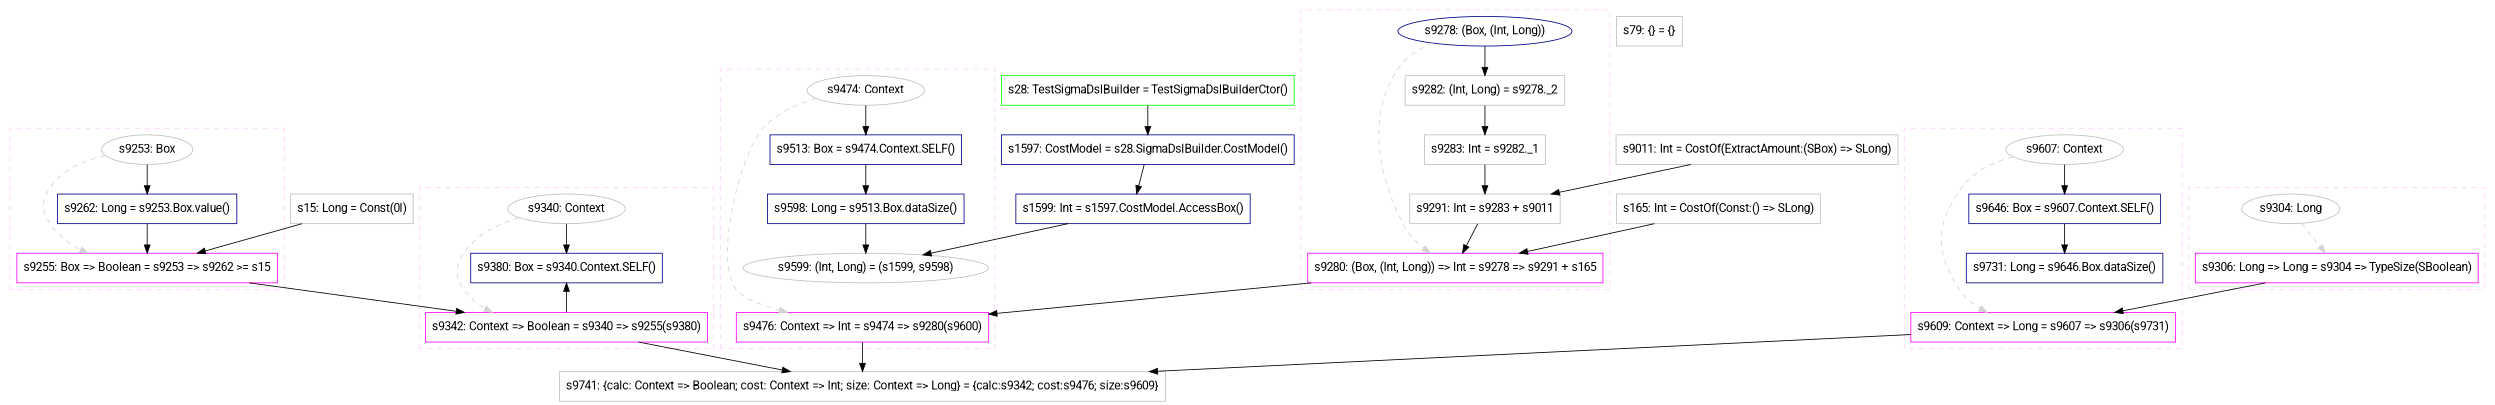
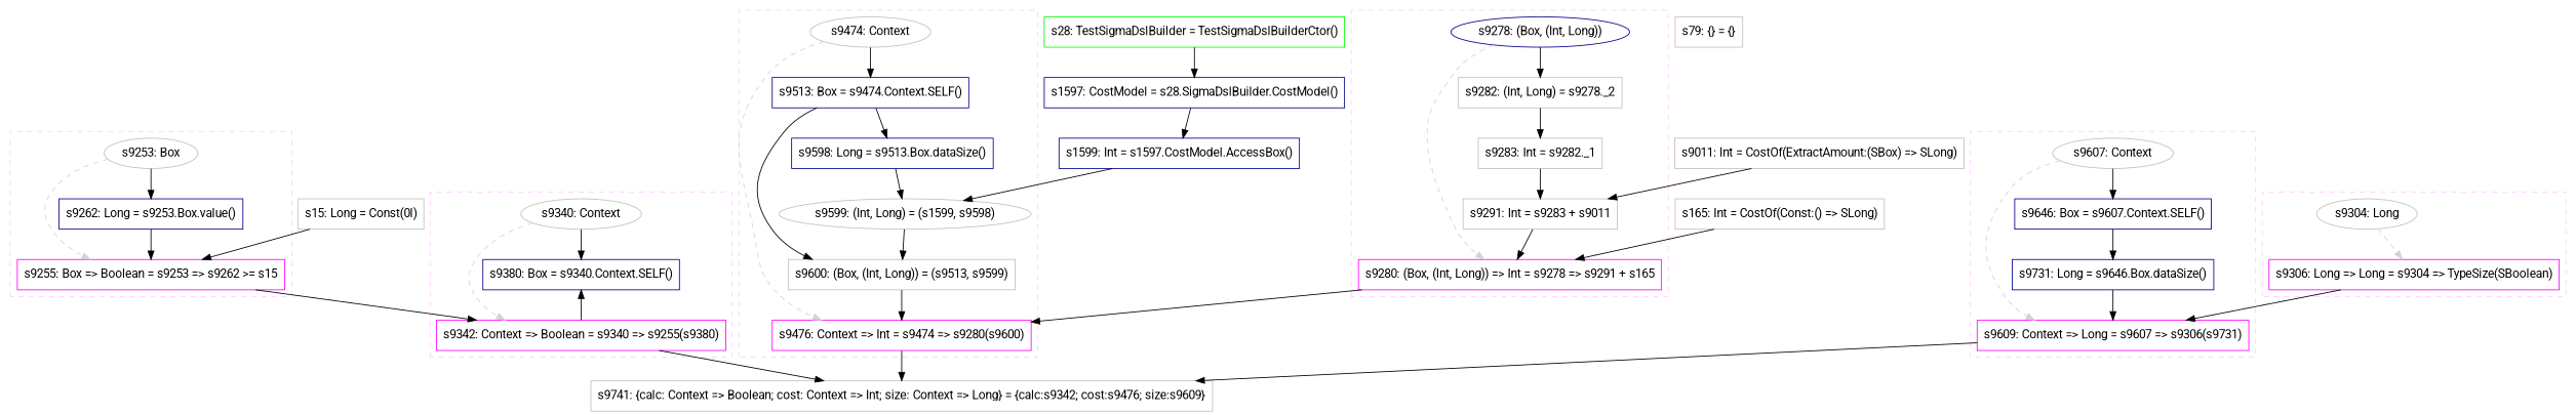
  digraph {
    concentrate=true
    fontname=Roboto
    node [color=gray fillcolor=white fontname=Roboto shape=box style=filled]
    edge [fontname=Roboto style=solid]
    n1 [label="s9253: Box" shape=oval]
    n2 [color=magenta label="s9255: Box => Boolean = s9253 => s9262 >= s15"]
    n3 [color=darkblue label="s9262: Long = s9253.Box.value()"]
    n4 [label="s9340: Context" shape=oval]
    n5 [color=magenta label="s9342: Context => Boolean = s9340 => s9255(s9380)"]
    n6 [color=darkblue label="s9380: Box = s9340.Context.SELF()"]
    n7 [color=darkblue label="s9278: (Box, (Int, Long))" shape=oval]
    n8 [color=magenta label="s9280: (Box, (Int, Long)) => Int = s9278 => s9291 + s165"]
    n9 [label="s9282: (Int, Long) = s9278._2"]
    n10 [label="s9283: Int = s9282._1"]
    n11 [label="s9291: Int = s9283 + s9011"]
    n12 [label="s9474: Context" shape=oval]
    n13 [color=magenta label="s9476: Context => Int = s9474 => s9280(s9600)"]
    n14 [color=darkblue label="s9513: Box = s9474.Context.SELF()"]
    n15 [color=darkblue label="s9598: Long = s9513.Box.dataSize()"]
    n16 [label="s9599: (Int, Long) = (s1599, s9598)" shape=ellipse]
+   n17 [label="s9600: (Box, (Int, Long)) = (s9513, s9599)"]
    n18 [label="s9304: Long" shape=oval]
    n19 [color=magenta label="s9306: Long => Long = s9304 => TypeSize(SBoolean)"]
    n20 [color=magenta label="s9609: Context => Long = s9607 => s9306(s9731)"]
    n21 [label="s9607: Context" shape=oval]
    n22 [color=darkblue label="s9646: Box = s9607.Context.SELF()"]
    n23 [color=darkblue label="s9731: Long = s9646.Box.dataSize()"]
    n24 [label="s9741: {calc: Context => Boolean; cost: Context => Int; size: Context => Long} = {calc:s9342; cost:s9476; size:s9609}"]
    n25 [label="s15: Long = Const(0l)"]
    n26 [color=green label="s28: TestSigmaDslBuilder = TestSigmaDslBuilderCtor()"]
    n27 [color=darkblue label="s1597: CostModel = s28.SigmaDslBuilder.CostModel()"]
    n28 [color=darkblue label="s1599: Int = s1597.CostModel.AccessBox()"]
    n29 [label="s165: Int = CostOf(Const:() => SLong)"]
    n30 [label="s9011: Int = CostOf(ExtractAmount:(SBox) => SLong)"]
    n31 [label="s79: {} = {}"]
    subgraph cluster_1 {
      color="#FFCCFF"
      style=dashed
      n3
      subgraph sub_2 {
        color="#FFCCFF"
        rank=source
        style=dashed
        n1
      }
      subgraph sub_3 {
        color="#FFCCFF"
        rank=sink
        style=dashed
        n2
      }
    }
    subgraph cluster_4 {
      color="#FFCCFF"
      style=dashed
      n6
      subgraph sub_5 {
        color="#FFCCFF"
        rank=source
        style=dashed
        n4
      }
      subgraph sub_6 {
        color="#FFCCFF"
        rank=sink
        style=dashed
        n5
      }
    }
    subgraph cluster_7 {
      color="#FFCCFF"
      style=dashed
      n9
      n10
      n11
      subgraph sub_8 {
        color="#FFCCFF"
        rank=source
        style=dashed
        n7
      }
      subgraph sub_9 {
        color="#FFCCFF"
        rank=sink
        style=dashed
        n8
      }
    }
    subgraph cluster_10 {
      color="#FFCCFF"
      style=dashed
      n14
      n15
      n16
+     n17
      subgraph sub_11 {
        color="#FFCCFF"
        rank=source
        style=dashed
        n12
      }
      subgraph sub_12 {
        color="#FFCCFF"
        rank=sink
        style=dashed
        n13
      }
    }
    subgraph cluster_13 {
      color="#FFCCFF"
      style=dashed
      subgraph sub_14 {
        color="#FFCCFF"
        rank=source
        style=dashed
        n18
      }
      subgraph sub_15 {
        color="#FFCCFF"
        rank=sink
        style=dashed
        n19
      }
    }
    subgraph cluster_16 {
      color="#FFCCFF"
      style=dashed
      n22
      n23
      subgraph sub_17 {
        color="#FFCCFF"
        rank=sink
        style=dashed
        n20
      }
      subgraph sub_18 {
        color="#FFCCFF"
        rank=source
        style=dashed
        n21
      }
    }
    n1 -> n2 [color=lightgray style=dashed weight=0]
    n1 -> n3
    n2 -> n5
    n3 -> n2
    n4 -> n5 [color=lightgray style=dashed weight=0]
    n4 -> n6
    n5 -> n6
    n5 -> n24
    n7 -> n8 [color=lightgray style=dashed weight=0]
    n7 -> n9
    n8 -> n13
    n9 -> n10
    n10 -> n11
    n11 -> n8
    n12 -> n13 [color=lightgray style=dashed weight=0]
    n12 -> n14
    n13 -> n24
    n14 -> n15
+   n14 -> n17
    n15 -> n16
+   n16 -> n17
+   n17 -> n13
    n18 -> n19 [color=lightgray style=dashed weight=0]
    n19 -> n20
    n20 -> n24
    n21 -> n20 [color=lightgray style=dashed weight=0]
    n21 -> n22
    n22 -> n23
+   n23 -> n20
    n25 -> n2
    n26 -> n27
    n27 -> n28
    n28 -> n16
    n29 -> n8
    n30 -> n11
  }
